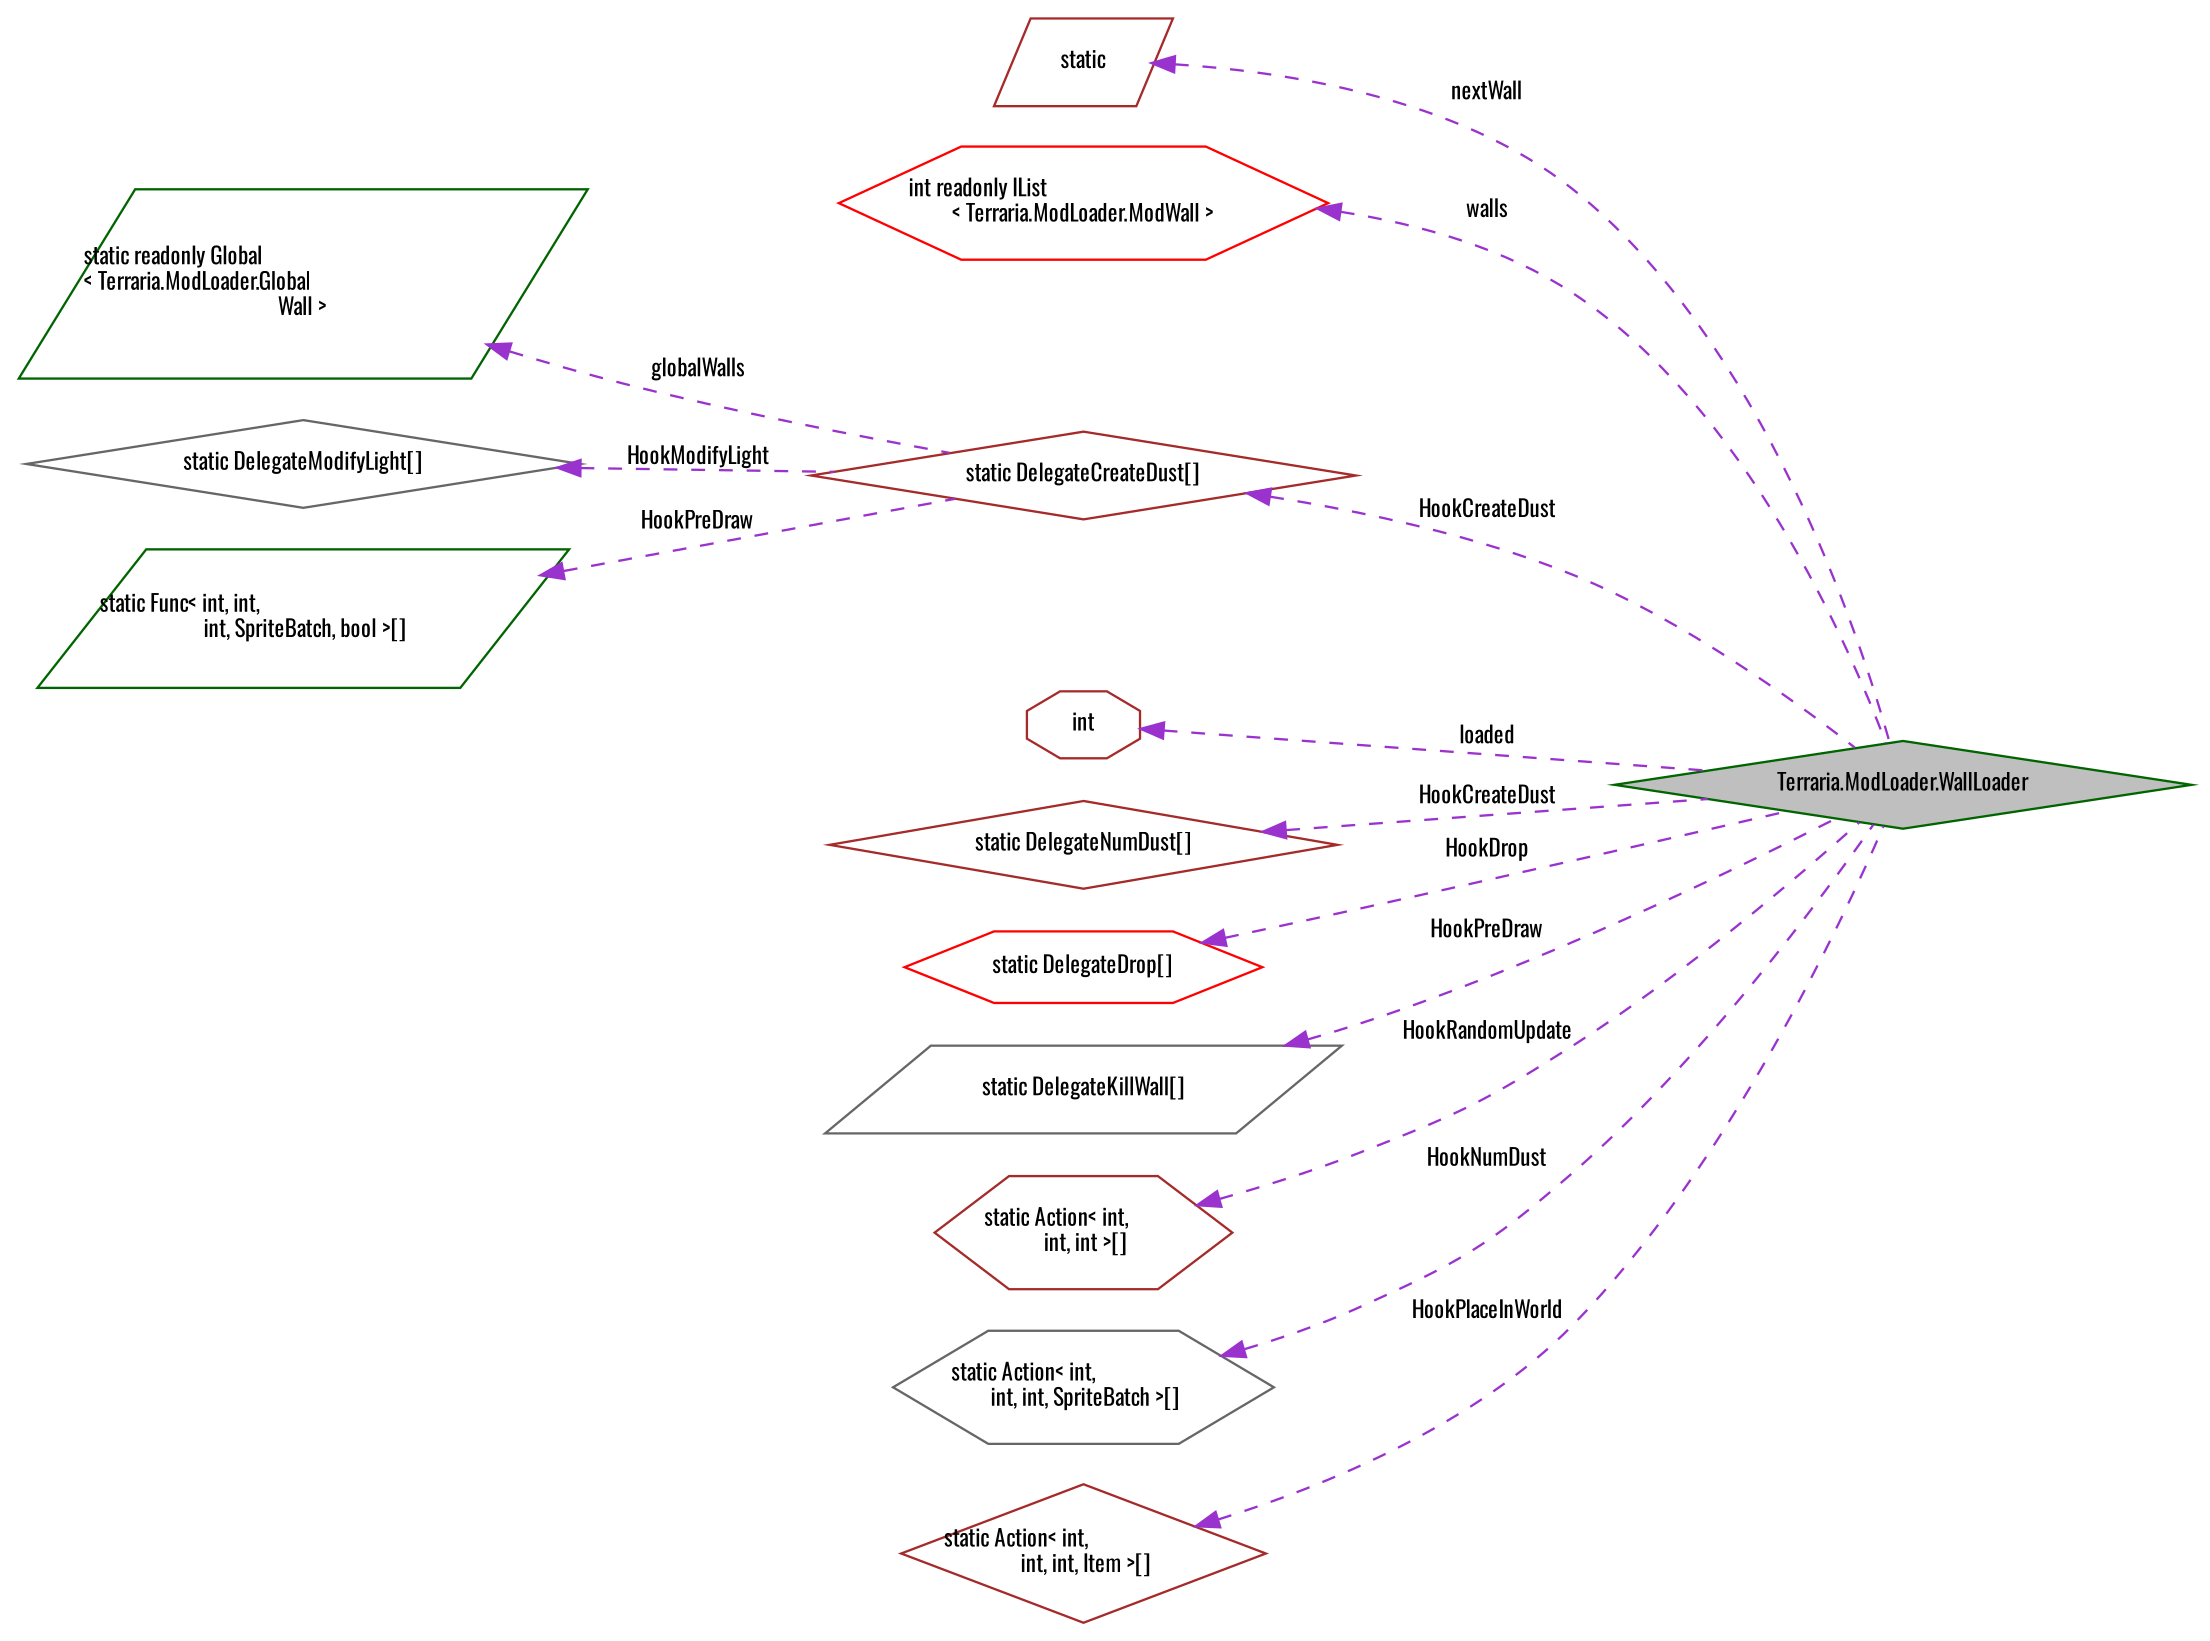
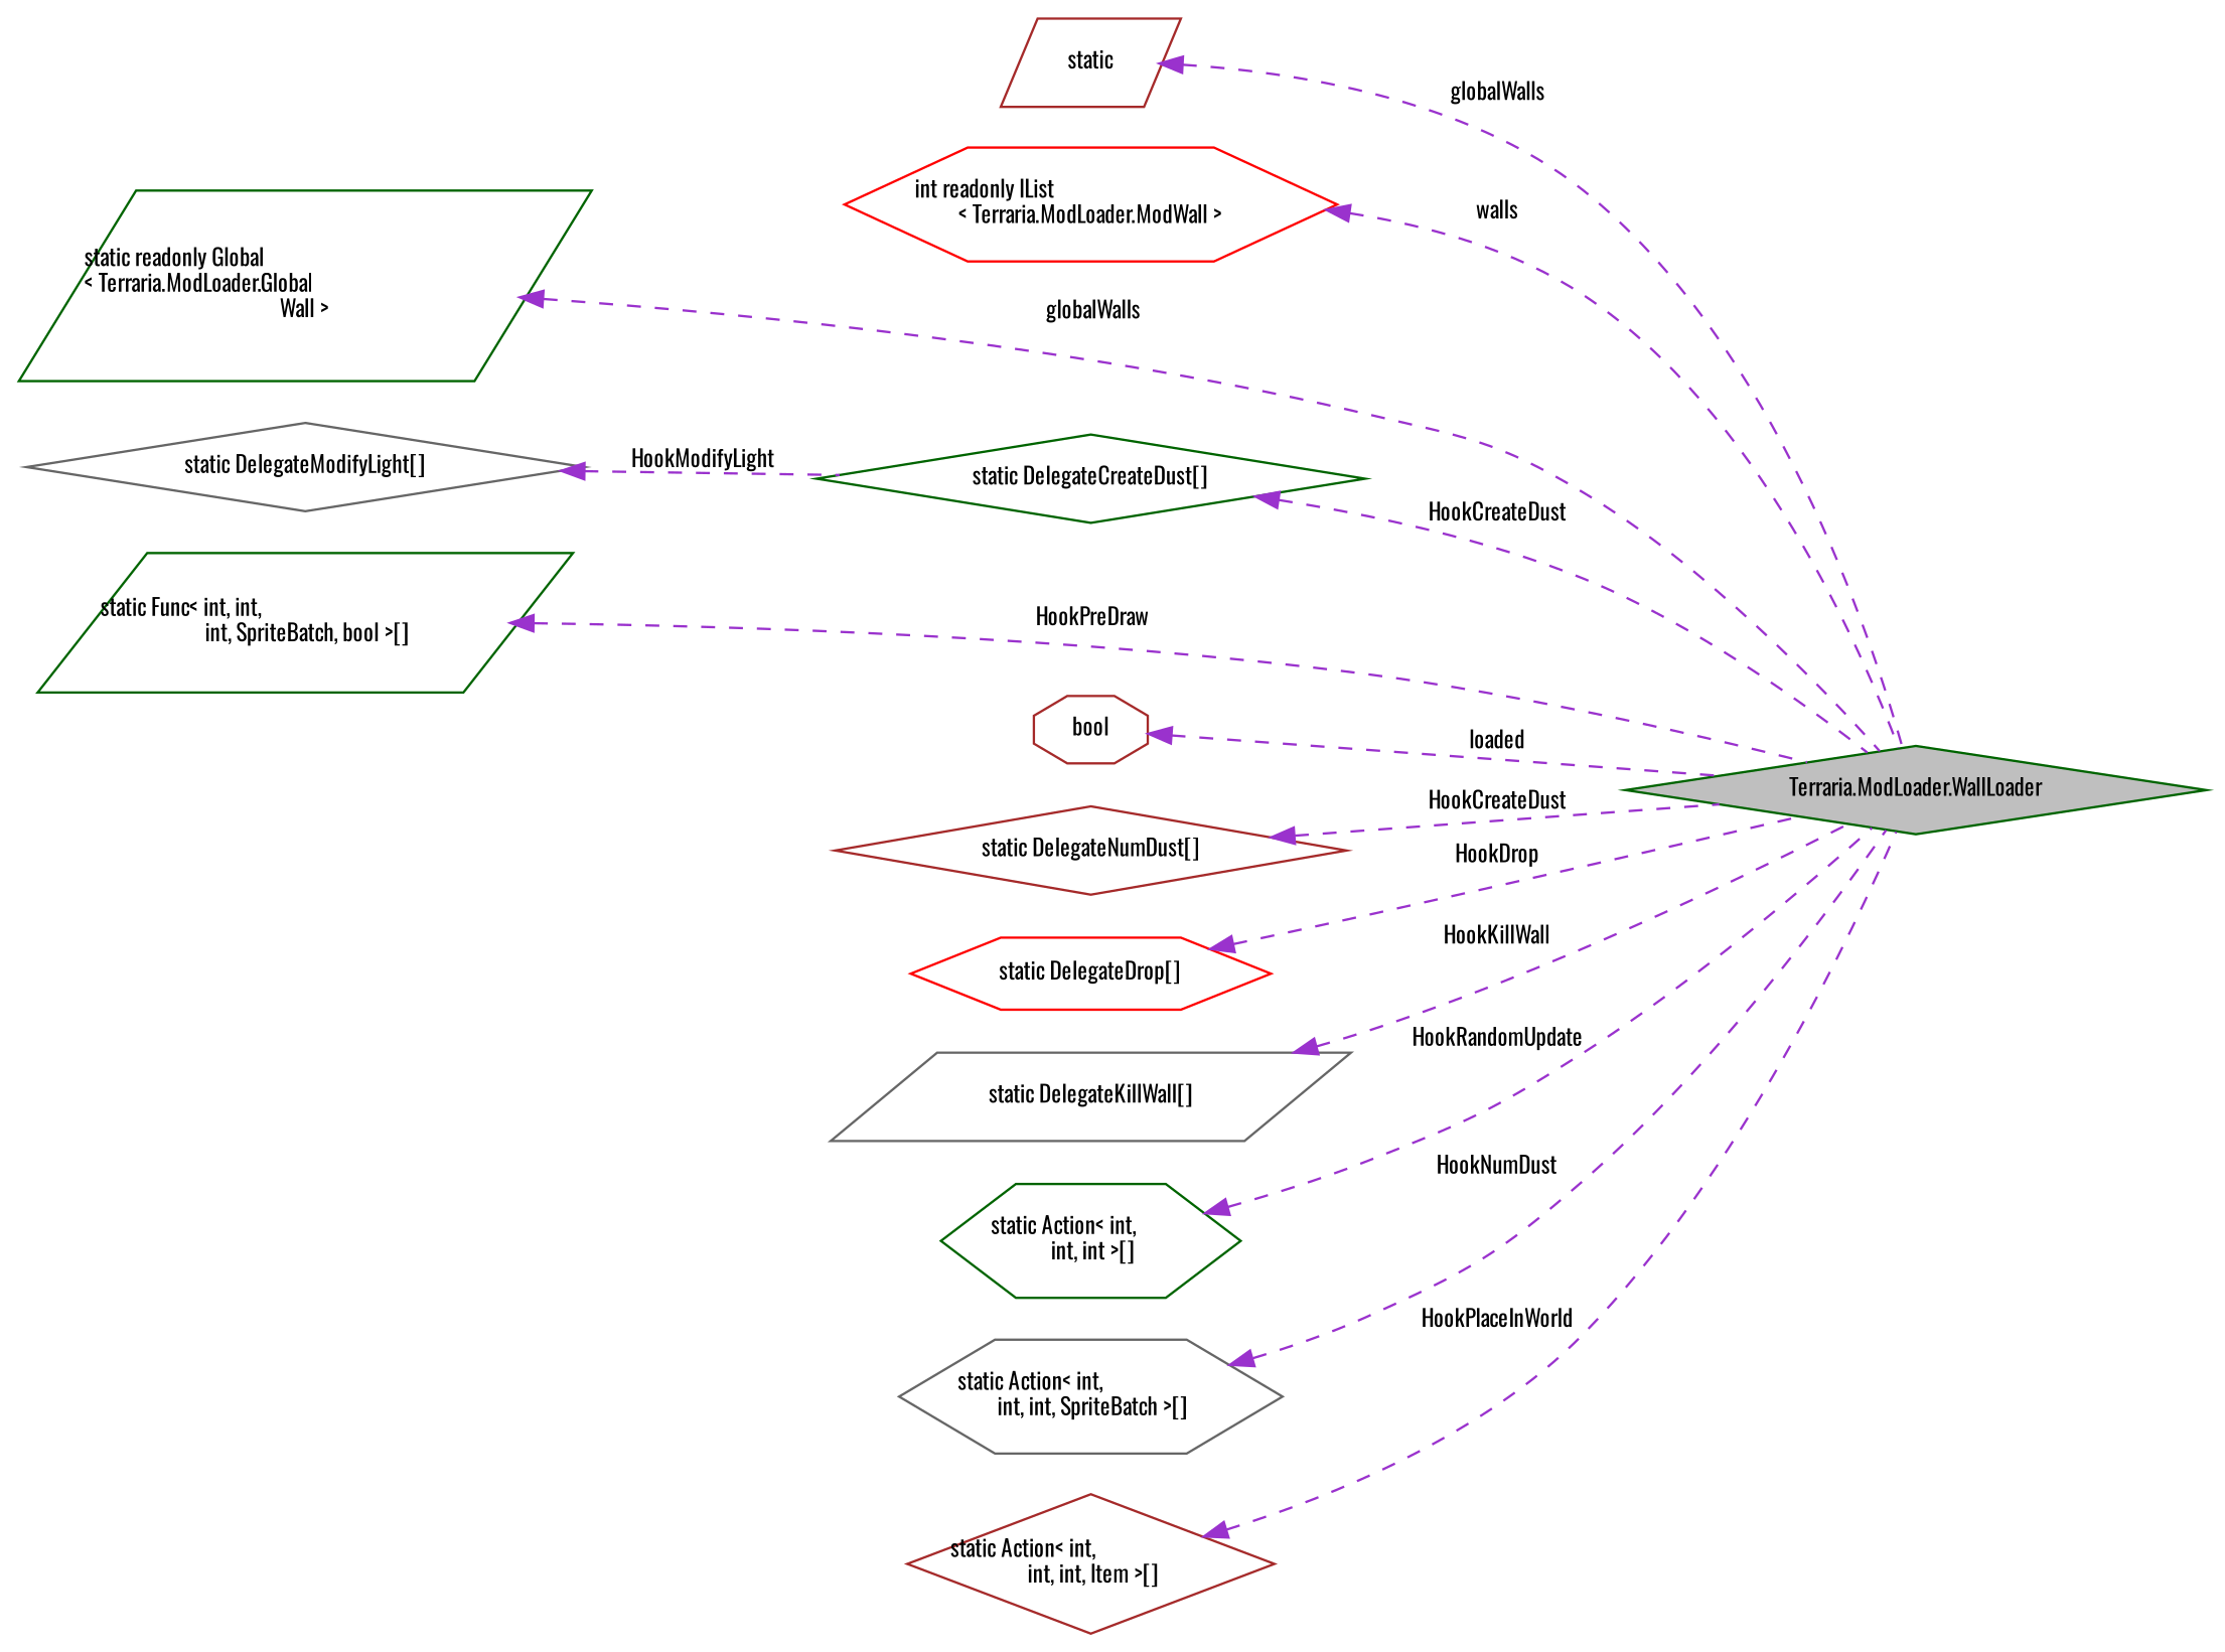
  digraph {
    fontname=Oswald
    rankdir=LR
    node [color=brown fillcolor=white fontname=Oswald fontsize=10 shape=diamond style=filled]
    edge [color=darkorchid3 dir=back fontname=Oswald fontsize=10 labelfontname=Helvetica labelfontsize=10 style=dashed]
    n1 [color=darkgreen fillcolor=grey75 fontcolor=black height=0.2 label="Terraria.ModLoader.WallLoader" width=0.4]
    n2 [height=0.2 label=static shape=parallelogram width=0.4]
    n3 [color=red height=0.2 label="int readonly IList\l\< Terraria.ModLoader.ModWall \>" shape=hexagon width=0.4]
    n4 [color=darkgreen height=0.2 label="static readonly Global\l\< Terraria.ModLoader.Global\lWall \>" shape=parallelogram width=0.4]
-   n5 [height=0.2 label=int shape=octagon width=0.4]
+   n5 [height=0.2 label=bool shape=octagon width=0.4]
    n6 [height=0.2 label="static DelegateNumDust[]" width=0.4]
-   n7 [height=0.2 label="static DelegateCreateDust[]" width=0.4]
+   n7 [color=darkgreen height=0.2 label="static DelegateCreateDust[]" width=0.4]
    n8 [color=red height=0.2 label="static DelegateDrop[]" shape=hexagon width=0.4]
    n9 [color=gray40 height=0.2 label="static DelegateKillWall[]" shape=parallelogram width=0.4]
    n10 [color=gray40 height=0.2 label="static DelegateModifyLight[]" width=0.4]
-   n11 [height=0.2 label="static Action\< int,\l int, int \>[]" shape=hexagon width=0.4]
+   n11 [color=darkgreen height=0.2 label="static Action\< int,\l int, int \>[]" shape=hexagon width=0.4]
    n12 [color=darkgreen height=0.2 label="static Func\< int, int,\l int, SpriteBatch, bool \>[]" shape=parallelogram width=0.4]
    n13 [color=gray40 height=0.2 label="static Action\< int,\l int, int, SpriteBatch \>[]" shape=hexagon width=0.4]
    n14 [height=0.2 label="static Action\< int,\l int, int, Item \>[]" width=0.4]
-   n2 -> n1 [label=" nextWall"]
+   n2 -> n1 [label=" globalWalls"]
    n3 -> n1 [label=" walls"]
-   n4 -> n7 [label=" globalWalls"]
+   n4 -> n1 [label=" globalWalls"]
    n5 -> n1 [label=" loaded"]
    n6 -> n1 [label=" HookCreateDust"]
    n7 -> n1 [label=" HookCreateDust"]
    n8 -> n1 [label=" HookDrop"]
-   n9 -> n1 [label=" HookPreDraw"]
+   n9 -> n1 [label=" HookKillWall"]
    n10 -> n7 [label=" HookModifyLight"]
    n11 -> n1 [label=" HookRandomUpdate"]
-   n12 -> n7 [label=" HookPreDraw"]
+   n12 -> n1 [label=" HookPreDraw"]
    n13 -> n1 [label=" HookNumDust"]
    n14 -> n1 [label=" HookPlaceInWorld"]
  }
